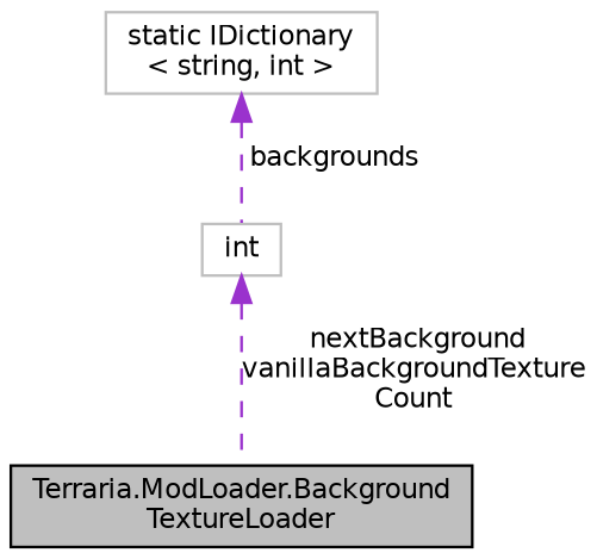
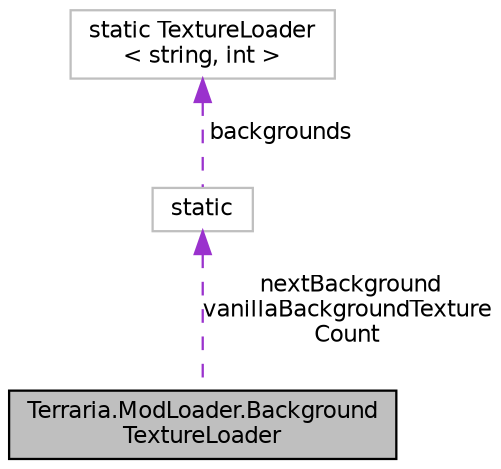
  digraph {
    node [color=grey75 fillcolor=white fontname=Helvetica fontsize=10 shape=record style=filled]
    edge [color=darkorchid3 dir=back fontname=Helvetica fontsize=10 labelfontname=Helvetica labelfontsize=10 style=dashed]
    n1 [color=black fillcolor=grey75 fontcolor=black height=0.2 label="Terraria.ModLoader.Background\lTextureLoader" width=0.4]
-   n2 [height=0.2 label="static IDictionary\l\< string, int \>" width=0.4]
-   n3 [height=0.2 label=int width=0.4]
+   n2 [height=0.2 label="static TextureLoader\l\< string, int \>" width=0.4]
+   n3 [height=0.2 label=static width=0.4]
    n2 -> n3 [label=" backgrounds"]
    n3 -> n1 [label=" nextBackground\nvanillaBackgroundTexture\lCount"]
  }
